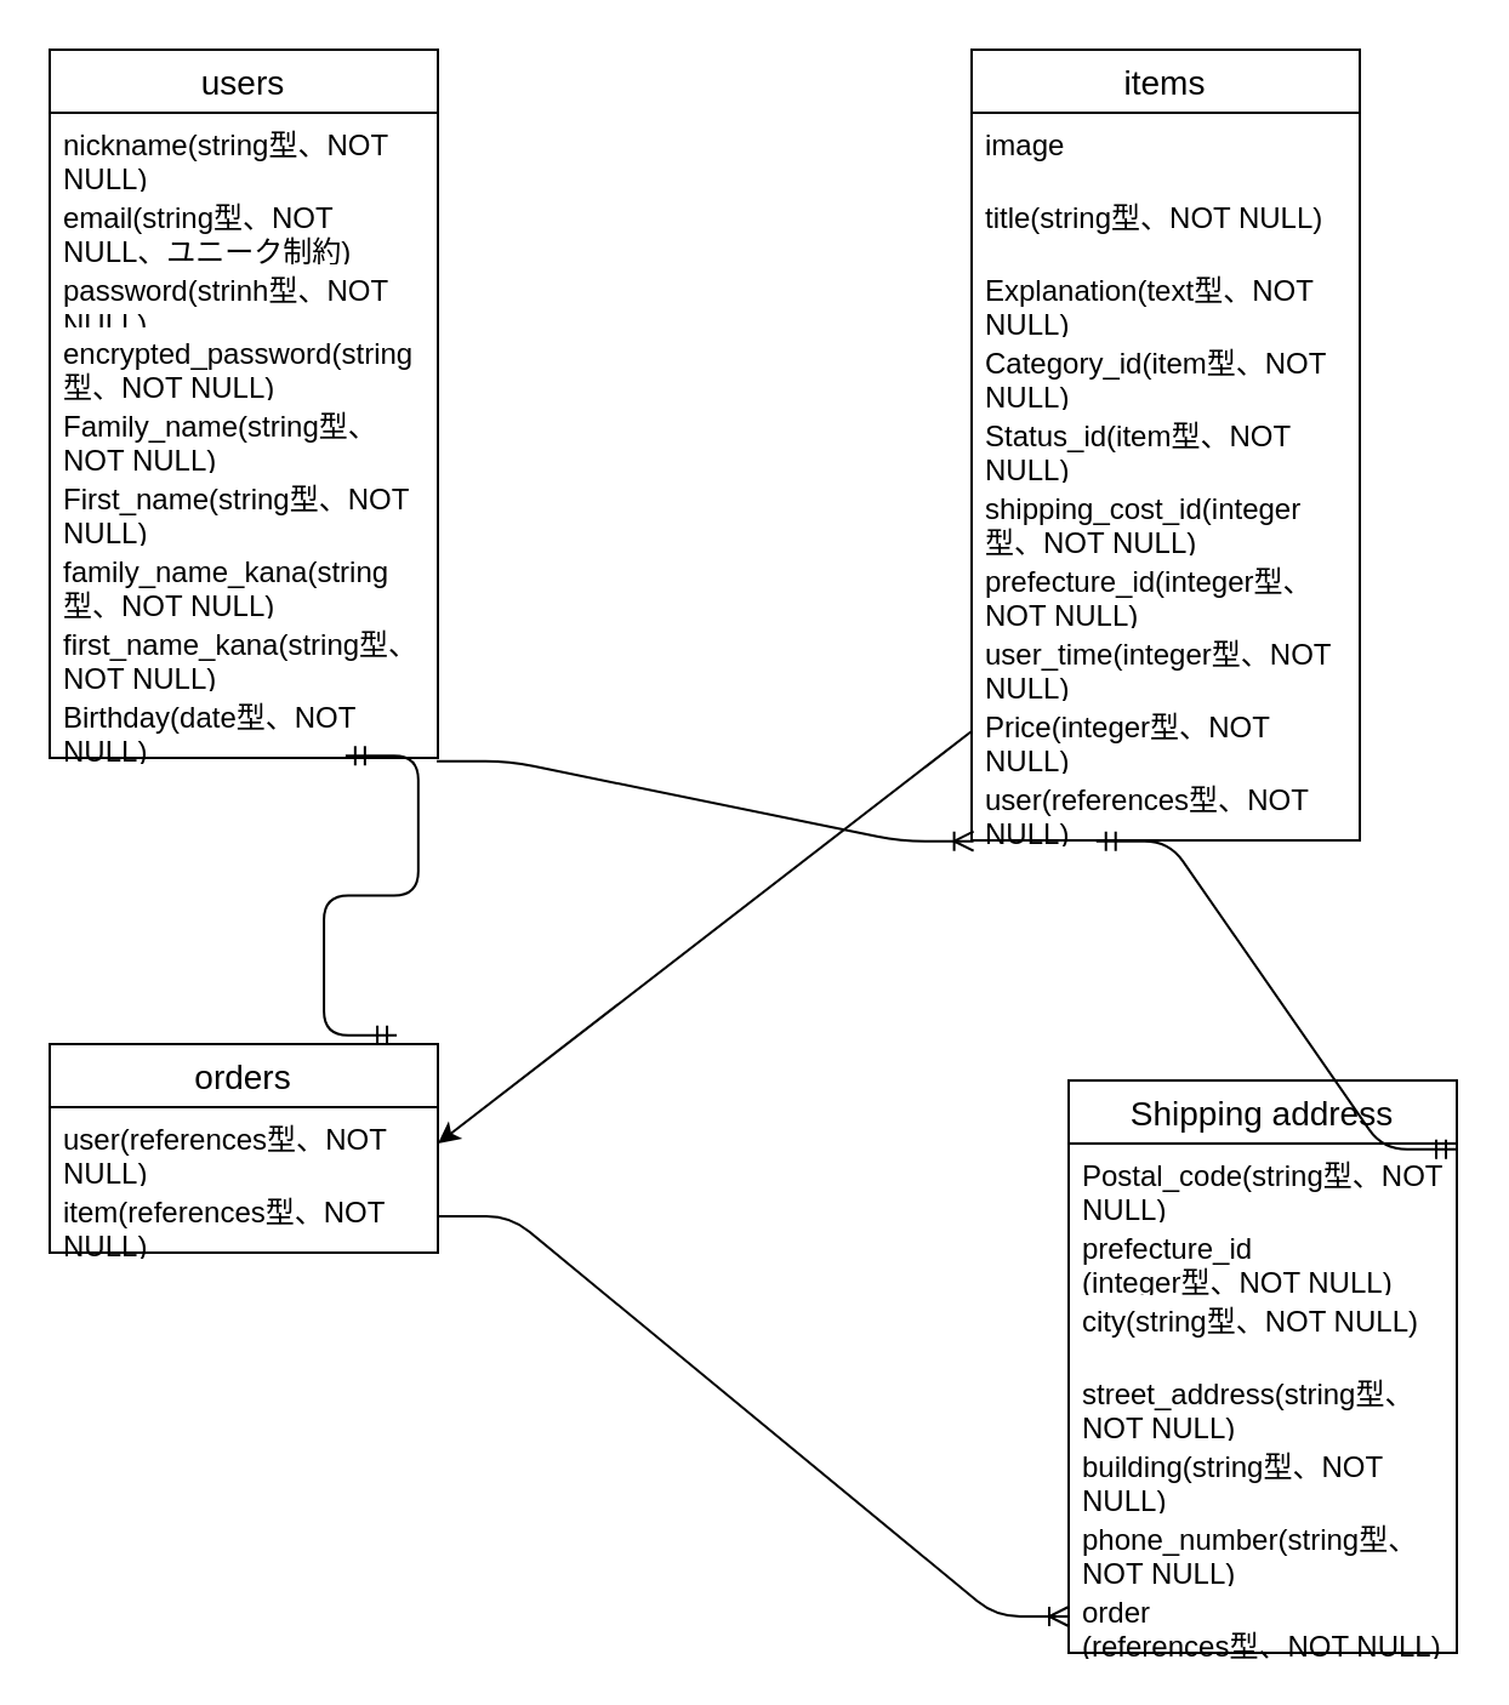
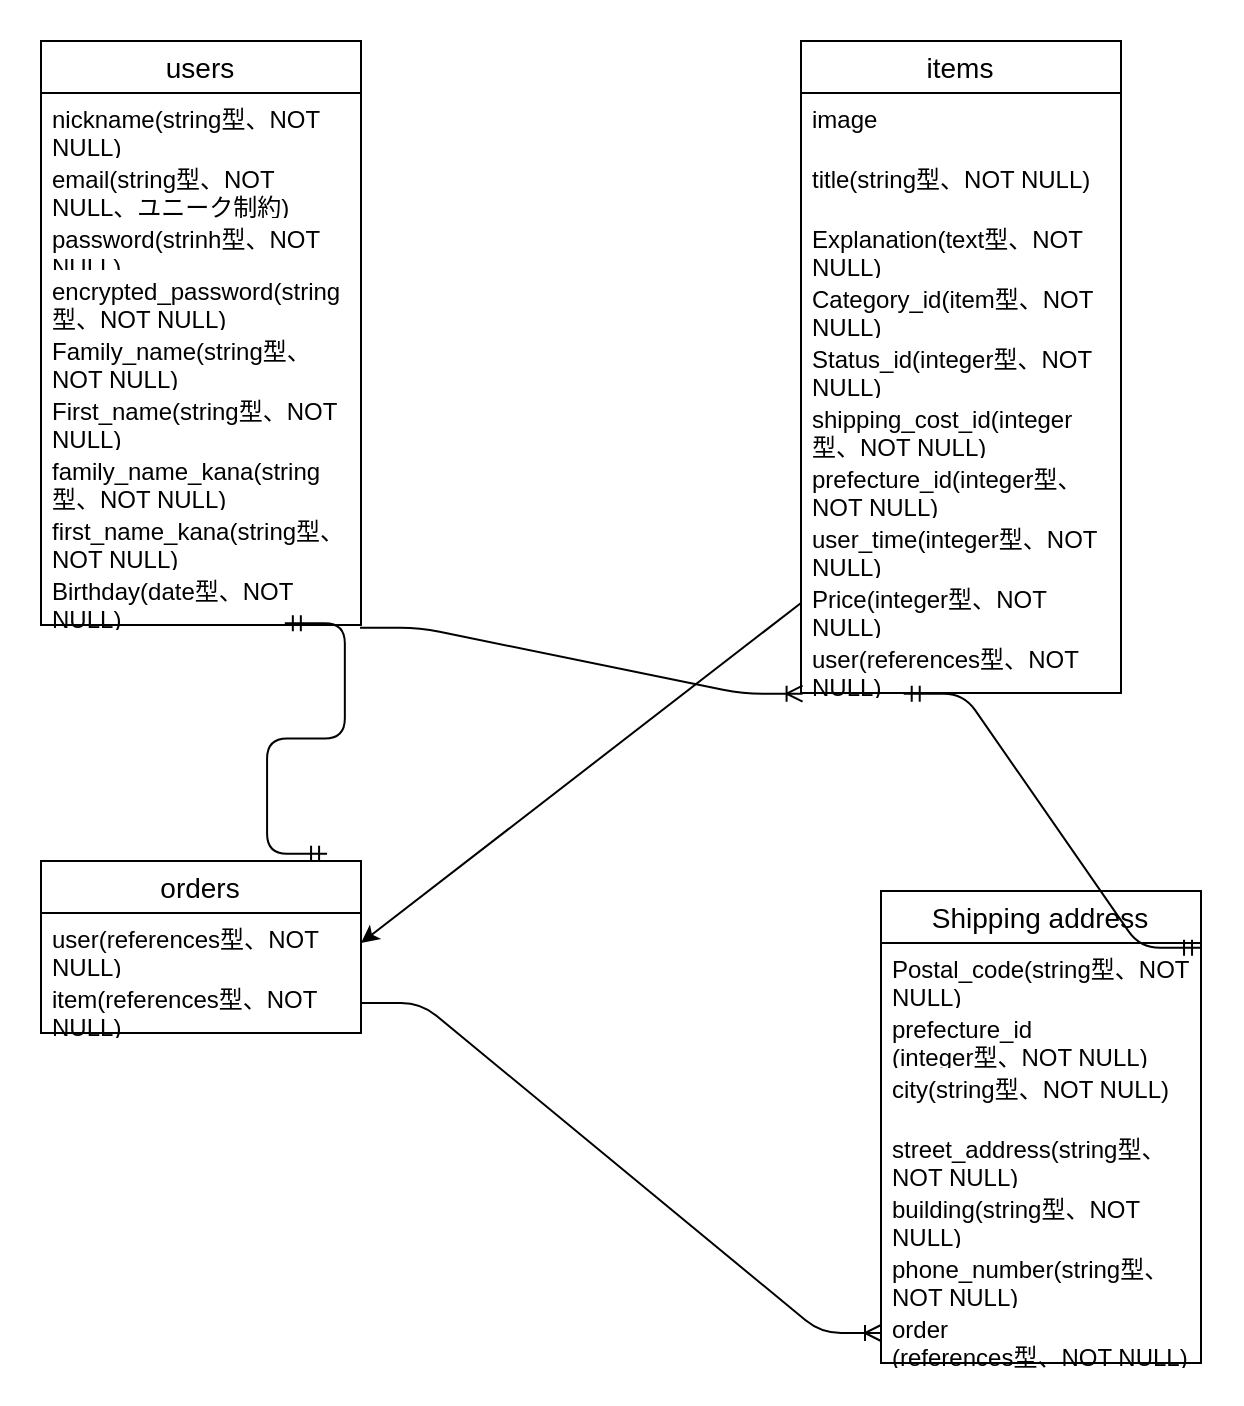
  <mxCell id="0" />
  <mxCell id="1" parent="0" />
  <mxCell id="2" value="users" style="swimlane;fontStyle=0;childLayout=stackLayout;horizontal=1;startSize=26;horizontalStack=0;resizeParent=1;resizeParentMax=0;resizeLast=0;collapsible=1;marginBottom=0;align=center;fontSize=14;" parent="1" vertex="1"><mxGeometry x="20" y="20" width="160" height="292" as="geometry" /></mxCell>
  <mxCell id="3" value="nickname(string型、NOT NULL&lt;span style=&quot;background-color: transparent;&quot;&gt;)&lt;/span&gt;" style="text;strokeColor=none;fillColor=none;spacingLeft=4;spacingRight=4;overflow=hidden;rotatable=0;points=[[0,0.5],[1,0.5]];portConstraint=eastwest;fontSize=12;whiteSpace=wrap;html=1;" parent="2" vertex="1"><mxGeometry y="26" width="160" height="30" as="geometry" /></mxCell>
  <mxCell id="4" value="email(string型、NOT NULL、ユニーク制約)" style="text;strokeColor=none;fillColor=none;spacingLeft=4;spacingRight=4;overflow=hidden;rotatable=0;points=[[0,0.5],[1,0.5]];portConstraint=eastwest;fontSize=12;whiteSpace=wrap;html=1;" parent="2" vertex="1"><mxGeometry y="56" width="160" height="30" as="geometry" /></mxCell>
  <mxCell id="5" value="password(strinh型、NOT NULL)" style="text;strokeColor=none;fillColor=none;spacingLeft=4;spacingRight=4;overflow=hidden;rotatable=0;points=[[0,0.5],[1,0.5]];portConstraint=eastwest;fontSize=12;whiteSpace=wrap;html=1;" parent="2" vertex="1"><mxGeometry y="86" width="160" height="26" as="geometry" /></mxCell>
  <mxCell id="6" value="&lt;span style=&quot;color: rgb(0, 0, 0);&quot;&gt;encrypted_password(&lt;span lang=&quot;en-US&quot;&gt;string&lt;/span&gt;&lt;span lang=&quot;ja&quot;&gt;型、&lt;/span&gt;&lt;span lang=&quot;en-US&quot;&gt;NOT NULL&lt;/span&gt;)&lt;/span&gt;&lt;div&gt;&lt;span style=&quot;color: rgb(0, 0, 0);&quot;&gt;&lt;br&gt;&lt;/span&gt;&lt;/div&gt;" style="text;strokeColor=none;fillColor=none;spacingLeft=4;spacingRight=4;overflow=hidden;rotatable=0;points=[[0,0.5],[1,0.5]];portConstraint=eastwest;fontSize=12;whiteSpace=wrap;html=1;" parent="2" vertex="1"><mxGeometry y="112" width="160" height="30" as="geometry" /></mxCell>
  <mxCell id="7" value="Family_name(&lt;span lang=&quot;en-US&quot;&gt;string&lt;/span&gt;&lt;span lang=&quot;ja&quot;&gt;型、&lt;/span&gt;&lt;span lang=&quot;en-US&quot;&gt;NOT NULL&lt;/span&gt;)" style="text;strokeColor=none;fillColor=none;spacingLeft=4;spacingRight=4;overflow=hidden;rotatable=0;points=[[0,0.5],[1,0.5]];portConstraint=eastwest;fontSize=12;whiteSpace=wrap;html=1;" parent="2" vertex="1"><mxGeometry y="142" width="160" height="30" as="geometry" /></mxCell>
  <mxCell id="8" value="First_name(&lt;span lang=&quot;en-US&quot;&gt;string&lt;/span&gt;&lt;span lang=&quot;ja&quot;&gt;型、&lt;/span&gt;&lt;span lang=&quot;en-US&quot;&gt;NOT NULL&lt;/span&gt;)" style="text;strokeColor=none;fillColor=none;spacingLeft=4;spacingRight=4;overflow=hidden;rotatable=0;points=[[0,0.5],[1,0.5]];portConstraint=eastwest;fontSize=12;whiteSpace=wrap;html=1;" parent="2" vertex="1"><mxGeometry y="172" width="160" height="30" as="geometry" /></mxCell>
  <mxCell id="9" value="family_name_kana(string型、NOT NULL)" style="text;strokeColor=none;fillColor=none;spacingLeft=4;spacingRight=4;overflow=hidden;rotatable=0;points=[[0,0.5],[1,0.5]];portConstraint=eastwest;fontSize=12;whiteSpace=wrap;html=1;" vertex="1" parent="2"><mxGeometry y="202" width="160" height="30" as="geometry" /></mxCell>
  <mxCell id="10" value="first_name_kana(string型、NOT NULL)" style="text;strokeColor=none;fillColor=none;spacingLeft=4;spacingRight=4;overflow=hidden;rotatable=0;points=[[0,0.5],[1,0.5]];portConstraint=eastwest;fontSize=12;whiteSpace=wrap;html=1;" vertex="1" parent="2"><mxGeometry y="232" width="160" height="30" as="geometry" /></mxCell>
  <mxCell id="11" value="Birthday(date&lt;span lang=&quot;ja&quot;&gt;型、&lt;/span&gt;&lt;span lang=&quot;en-US&quot;&gt;NOT NULL&lt;/span&gt;)" style="text;strokeColor=none;fillColor=none;spacingLeft=4;spacingRight=4;overflow=hidden;rotatable=0;points=[[0,0.5],[1,0.5]];portConstraint=eastwest;fontSize=12;whiteSpace=wrap;html=1;" parent="2" vertex="1"><mxGeometry y="262" width="160" height="30" as="geometry" /></mxCell>
  <mxCell id="12" value="items" style="swimlane;fontStyle=0;childLayout=stackLayout;horizontal=1;startSize=26;horizontalStack=0;resizeParent=1;resizeParentMax=0;resizeLast=0;collapsible=1;marginBottom=0;align=center;fontSize=14;" parent="1" vertex="1"><mxGeometry x="400" y="20" width="160" height="326" as="geometry" /></mxCell>
  <mxCell id="13" value="image" style="text;strokeColor=none;fillColor=none;spacingLeft=4;spacingRight=4;overflow=hidden;rotatable=0;points=[[0,0.5],[1,0.5]];portConstraint=eastwest;fontSize=12;whiteSpace=wrap;html=1;" parent="12" vertex="1"><mxGeometry y="26" width="160" height="30" as="geometry" /></mxCell>
  <mxCell id="14" value="title(&lt;span lang=&quot;en-US&quot;&gt;string&lt;/span&gt;&lt;span lang=&quot;ja&quot;&gt;型、&lt;/span&gt;&lt;span lang=&quot;en-US&quot;&gt;NOT NULL&lt;/span&gt;)" style="text;strokeColor=none;fillColor=none;spacingLeft=4;spacingRight=4;overflow=hidden;rotatable=0;points=[[0,0.5],[1,0.5]];portConstraint=eastwest;fontSize=12;whiteSpace=wrap;html=1;" parent="12" vertex="1"><mxGeometry y="56" width="160" height="30" as="geometry" /></mxCell>
  <mxCell id="15" value="Explanation(text&lt;span lang=&quot;ja&quot;&gt;型、&lt;/span&gt;&lt;span lang=&quot;en-US&quot;&gt;NOT NULL&lt;/span&gt;)" style="text;strokeColor=none;fillColor=none;spacingLeft=4;spacingRight=4;overflow=hidden;rotatable=0;points=[[0,0.5],[1,0.5]];portConstraint=eastwest;fontSize=12;whiteSpace=wrap;html=1;" parent="12" vertex="1"><mxGeometry y="86" width="160" height="30" as="geometry" /></mxCell>
  <mxCell id="16" value="Category_id(&lt;span lang=&quot;en-US&quot;&gt;item&lt;/span&gt;&lt;span lang=&quot;ja&quot;&gt;型、&lt;/span&gt;&lt;span lang=&quot;en-US&quot;&gt;NOT NULL&lt;/span&gt;)" style="text;strokeColor=none;fillColor=none;spacingLeft=4;spacingRight=4;overflow=hidden;rotatable=0;points=[[0,0.5],[1,0.5]];portConstraint=eastwest;fontSize=12;whiteSpace=wrap;html=1;" parent="12" vertex="1"><mxGeometry y="116" width="160" height="30" as="geometry" /></mxCell>
- <mxCell id="17" value="Status_id(&lt;span lang=&quot;en-US&quot;&gt;item&lt;/span&gt;&lt;span lang=&quot;ja&quot;&gt;型、&lt;/span&gt;&lt;span lang=&quot;en-US&quot;&gt;NOT NULL&lt;/span&gt;)" style="text;strokeColor=none;fillColor=none;spacingLeft=4;spacingRight=4;overflow=hidden;rotatable=0;points=[[0,0.5],[1,0.5]];portConstraint=eastwest;fontSize=12;whiteSpace=wrap;html=1;" parent="12" vertex="1"><mxGeometry y="146" width="160" height="30" as="geometry" /></mxCell>
+ <mxCell id="17" value="Status_id(&lt;span lang=&quot;en-US&quot;&gt;integer&lt;/span&gt;&lt;span lang=&quot;ja&quot;&gt;型、&lt;/span&gt;&lt;span lang=&quot;en-US&quot;&gt;NOT NULL&lt;/span&gt;)" style="text;strokeColor=none;fillColor=none;spacingLeft=4;spacingRight=4;overflow=hidden;rotatable=0;points=[[0,0.5],[1,0.5]];portConstraint=eastwest;fontSize=12;whiteSpace=wrap;html=1;" parent="12" vertex="1"><mxGeometry y="146" width="160" height="30" as="geometry" /></mxCell>
  <mxCell id="18" value="shipping_cost_id(&lt;span lang=&quot;en-US&quot;&gt;integer&lt;/span&gt;&lt;span lang=&quot;ja&quot;&gt;型、&lt;/span&gt;&lt;span lang=&quot;en-US&quot;&gt;NOT NULL&lt;/span&gt;)" style="text;strokeColor=none;fillColor=none;spacingLeft=4;spacingRight=4;overflow=hidden;rotatable=0;points=[[0,0.5],[1,0.5]];portConstraint=eastwest;fontSize=12;whiteSpace=wrap;html=1;" parent="12" vertex="1"><mxGeometry y="176" width="160" height="30" as="geometry" /></mxCell>
  <mxCell id="19" value="prefecture_id(&lt;span lang=&quot;en-US&quot;&gt;integer&lt;/span&gt;&lt;span lang=&quot;ja&quot;&gt;型、&lt;/span&gt;&lt;span lang=&quot;en-US&quot;&gt;NOT NULL&lt;/span&gt;)" style="text;strokeColor=none;fillColor=none;spacingLeft=4;spacingRight=4;overflow=hidden;rotatable=0;points=[[0,0.5],[1,0.5]];portConstraint=eastwest;fontSize=12;whiteSpace=wrap;html=1;" parent="12" vertex="1"><mxGeometry y="206" width="160" height="30" as="geometry" /></mxCell>
  <mxCell id="20" value="user_time(&lt;span lang=&quot;en-US&quot;&gt;integer&lt;/span&gt;&lt;span lang=&quot;ja&quot;&gt;型、&lt;/span&gt;&lt;span lang=&quot;en-US&quot;&gt;NOT NULL&lt;/span&gt;)" style="text;strokeColor=none;fillColor=none;spacingLeft=4;spacingRight=4;overflow=hidden;rotatable=0;points=[[0,0.5],[1,0.5]];portConstraint=eastwest;fontSize=12;whiteSpace=wrap;html=1;" parent="12" vertex="1"><mxGeometry y="236" width="160" height="30" as="geometry" /></mxCell>
  <mxCell id="21" value="Price(&lt;span lang=&quot;en-US&quot;&gt;integer&lt;/span&gt;&lt;span lang=&quot;ja&quot;&gt;型、&lt;/span&gt;&lt;span lang=&quot;en-US&quot;&gt;NOT NULL&lt;/span&gt;)" style="text;strokeColor=none;fillColor=none;spacingLeft=4;spacingRight=4;overflow=hidden;rotatable=0;points=[[0,0.5],[1,0.5]];portConstraint=eastwest;fontSize=12;whiteSpace=wrap;html=1;" parent="12" vertex="1"><mxGeometry y="266" width="160" height="30" as="geometry" /></mxCell>
  <mxCell id="22" value="user(&lt;span lang=&quot;en-US&quot;&gt;references&lt;/span&gt;&lt;span lang=&quot;ja&quot;&gt;型、&lt;/span&gt;&lt;span lang=&quot;en-US&quot;&gt;NOT NULL&lt;/span&gt;)" style="text;strokeColor=none;fillColor=none;spacingLeft=4;spacingRight=4;overflow=hidden;rotatable=0;points=[[0,0.5],[1,0.5]];portConstraint=eastwest;fontSize=12;whiteSpace=wrap;html=1;" parent="12" vertex="1"><mxGeometry y="296" width="160" height="30" as="geometry" /></mxCell>
  <mxCell id="23" value="orders" style="swimlane;fontStyle=0;childLayout=stackLayout;horizontal=1;startSize=26;horizontalStack=0;resizeParent=1;resizeParentMax=0;resizeLast=0;collapsible=1;marginBottom=0;align=center;fontSize=14;" parent="1" vertex="1"><mxGeometry x="20" y="430" width="160" height="86" as="geometry" /></mxCell>
  <mxCell id="24" value="user(&lt;span lang=&quot;en-US&quot;&gt;references&lt;/span&gt;&lt;span lang=&quot;ja&quot;&gt;型、&lt;/span&gt;&lt;span lang=&quot;en-US&quot;&gt;NOT NULL&lt;/span&gt;)&lt;div&gt;&lt;br&gt;&lt;/div&gt;" style="text;strokeColor=none;fillColor=none;spacingLeft=4;spacingRight=4;overflow=hidden;rotatable=0;points=[[0,0.5],[1,0.5]];portConstraint=eastwest;fontSize=12;whiteSpace=wrap;html=1;" parent="23" vertex="1"><mxGeometry y="26" width="160" height="30" as="geometry" /></mxCell>
  <mxCell id="25" value="&lt;div&gt;item(&lt;span style=&quot;background-color: transparent;&quot; lang=&quot;en-US&quot;&gt;references&lt;/span&gt;&lt;span style=&quot;background-color: transparent;&quot; lang=&quot;ja&quot;&gt;型、&lt;/span&gt;&lt;span style=&quot;background-color: transparent;&quot; lang=&quot;en-US&quot;&gt;NOT NULL&lt;/span&gt;&lt;span style=&quot;background-color: transparent;&quot;&gt;)&lt;/span&gt;&lt;/div&gt;" style="text;strokeColor=none;fillColor=none;spacingLeft=4;spacingRight=4;overflow=hidden;rotatable=0;points=[[0,0.5],[1,0.5]];portConstraint=eastwest;fontSize=12;whiteSpace=wrap;html=1;" parent="23" vertex="1"><mxGeometry y="56" width="160" height="30" as="geometry" /></mxCell>
  <mxCell id="26" value="Shipping address" style="swimlane;fontStyle=0;childLayout=stackLayout;horizontal=1;startSize=26;horizontalStack=0;resizeParent=1;resizeParentMax=0;resizeLast=0;collapsible=1;marginBottom=0;align=center;fontSize=14;" parent="1" vertex="1"><mxGeometry x="440" y="445" width="160" height="236" as="geometry" /></mxCell>
  <mxCell id="27" value="Postal_code(&lt;span lang=&quot;en-US&quot;&gt;string&lt;/span&gt;&lt;span lang=&quot;ja&quot;&gt;型、&lt;/span&gt;&lt;span lang=&quot;en-US&quot;&gt;NOT NULL&lt;/span&gt;)" style="text;strokeColor=none;fillColor=none;spacingLeft=4;spacingRight=4;overflow=hidden;rotatable=0;points=[[0,0.5],[1,0.5]];portConstraint=eastwest;fontSize=12;whiteSpace=wrap;html=1;" parent="26" vertex="1"><mxGeometry y="26" width="160" height="30" as="geometry" /></mxCell>
  <mxCell id="28" value="prefecture_id&lt;div&gt;(integer型、NOT NULL)&lt;/div&gt;" style="text;strokeColor=none;fillColor=none;spacingLeft=4;spacingRight=4;overflow=hidden;rotatable=0;points=[[0,0.5],[1,0.5]];portConstraint=eastwest;fontSize=12;whiteSpace=wrap;html=1;" parent="26" vertex="1"><mxGeometry y="56" width="160" height="30" as="geometry" /></mxCell>
  <mxCell id="29" value="city(&lt;span lang=&quot;en-US&quot;&gt;string&lt;/span&gt;&lt;span lang=&quot;ja&quot;&gt;型、&lt;/span&gt;&lt;span lang=&quot;en-US&quot;&gt;NOT NULL&lt;/span&gt;)" style="text;strokeColor=none;fillColor=none;spacingLeft=4;spacingRight=4;overflow=hidden;rotatable=0;points=[[0,0.5],[1,0.5]];portConstraint=eastwest;fontSize=12;whiteSpace=wrap;html=1;" parent="26" vertex="1"><mxGeometry y="86" width="160" height="30" as="geometry" /></mxCell>
  <mxCell id="30" value="street_address(&lt;span lang=&quot;en-US&quot;&gt;string&lt;/span&gt;&lt;span lang=&quot;ja&quot;&gt;型、&lt;/span&gt;&lt;span lang=&quot;en-US&quot;&gt;NOT NULL&lt;/span&gt;)" style="text;strokeColor=none;fillColor=none;spacingLeft=4;spacingRight=4;overflow=hidden;rotatable=0;points=[[0,0.5],[1,0.5]];portConstraint=eastwest;fontSize=12;whiteSpace=wrap;html=1;" parent="26" vertex="1"><mxGeometry y="116" width="160" height="30" as="geometry" /></mxCell>
  <mxCell id="31" value="building(&lt;span lang=&quot;en-US&quot;&gt;string&lt;/span&gt;&lt;span lang=&quot;ja&quot;&gt;型、&lt;/span&gt;&lt;span lang=&quot;en-US&quot;&gt;NOT NULL&lt;/span&gt;)" style="text;strokeColor=none;fillColor=none;spacingLeft=4;spacingRight=4;overflow=hidden;rotatable=0;points=[[0,0.5],[1,0.5]];portConstraint=eastwest;fontSize=12;whiteSpace=wrap;html=1;" parent="26" vertex="1"><mxGeometry y="146" width="160" height="30" as="geometry" /></mxCell>
  <mxCell id="32" value="phone_number(&lt;span lang=&quot;en-US&quot;&gt;string&lt;/span&gt;&lt;span lang=&quot;ja&quot;&gt;型、&lt;/span&gt;&lt;span lang=&quot;en-US&quot;&gt;NOT NULL&lt;/span&gt;)" style="text;strokeColor=none;fillColor=none;spacingLeft=4;spacingRight=4;overflow=hidden;rotatable=0;points=[[0,0.5],[1,0.5]];portConstraint=eastwest;fontSize=12;whiteSpace=wrap;html=1;" parent="26" vertex="1"><mxGeometry y="176" width="160" height="30" as="geometry" /></mxCell>
  <mxCell id="33" value="order&lt;div&gt;(&lt;span style=&quot;background-color: transparent;&quot; lang=&quot;en-US&quot;&gt;references&lt;/span&gt;&lt;span style=&quot;background-color: transparent;&quot; lang=&quot;ja&quot;&gt;型、&lt;/span&gt;&lt;span style=&quot;background-color: transparent;&quot; lang=&quot;en-US&quot;&gt;NOT NULL&lt;/span&gt;&lt;span style=&quot;background-color: transparent;&quot;&gt;)&lt;/span&gt;&lt;/div&gt;" style="text;strokeColor=none;fillColor=none;spacingLeft=4;spacingRight=4;overflow=hidden;rotatable=0;points=[[0,0.5],[1,0.5]];portConstraint=eastwest;fontSize=12;whiteSpace=wrap;html=1;" parent="26" vertex="1"><mxGeometry y="206" width="160" height="30" as="geometry" /></mxCell>
  <mxCell id="34" value="" style="edgeStyle=entityRelationEdgeStyle;fontSize=12;html=1;endArrow=ERoneToMany;exitX=0.997;exitY=1.047;exitDx=0;exitDy=0;exitPerimeter=0;entryX=0.005;entryY=1.012;entryDx=0;entryDy=0;entryPerimeter=0;" parent="1" source="11" target="22" edge="1"><mxGeometry width="100" height="100" relative="1" as="geometry"><mxPoint x="290" y="440" as="sourcePoint" /><mxPoint x="390" y="340" as="targetPoint" /></mxGeometry></mxCell>
  <mxCell id="35" value="" style="edgeStyle=entityRelationEdgeStyle;fontSize=12;html=1;endArrow=ERoneToMany;entryX=0;entryY=0.5;entryDx=0;entryDy=0;exitX=1;exitY=0.5;exitDx=0;exitDy=0;" parent="1" source="25" target="33" edge="1"><mxGeometry width="100" height="100" relative="1" as="geometry"><mxPoint x="290" y="440" as="sourcePoint" /><mxPoint x="390" y="340" as="targetPoint" /></mxGeometry></mxCell>
  <mxCell id="36" value="" style="edgeStyle=entityRelationEdgeStyle;fontSize=12;html=1;endArrow=ERmandOne;startArrow=ERmandOne;exitX=0.762;exitY=0.969;exitDx=0;exitDy=0;exitPerimeter=0;entryX=0.894;entryY=-0.042;entryDx=0;entryDy=0;entryPerimeter=0;" parent="1" source="11" target="23" edge="1"><mxGeometry width="100" height="100" relative="1" as="geometry"><mxPoint x="290" y="440" as="sourcePoint" /><mxPoint x="390" y="340" as="targetPoint" /></mxGeometry></mxCell>
  <mxCell id="37" value="" style="edgeStyle=entityRelationEdgeStyle;fontSize=12;html=1;endArrow=ERmandOne;startArrow=ERmandOne;entryX=0.321;entryY=1.012;entryDx=0;entryDy=0;entryPerimeter=0;exitX=0.997;exitY=0.08;exitDx=0;exitDy=0;exitPerimeter=0;" parent="1" source="27" target="22" edge="1"><mxGeometry width="100" height="100" relative="1" as="geometry"><mxPoint x="460" y="440" as="sourcePoint" /><mxPoint x="390" y="340" as="targetPoint" /></mxGeometry></mxCell>
  <mxCell id="38" style="edgeStyle=none;html=1;exitX=0;exitY=0.5;exitDx=0;exitDy=0;entryX=1;entryY=0.5;entryDx=0;entryDy=0;" parent="1" source="21" target="24" edge="1"><mxGeometry relative="1" as="geometry" /></mxCell>
